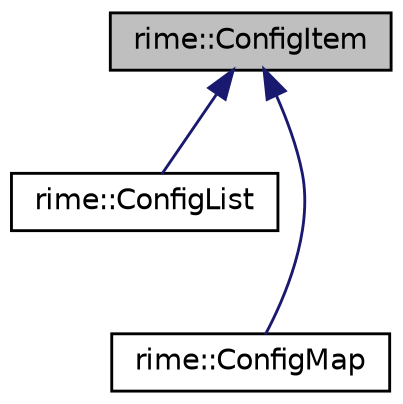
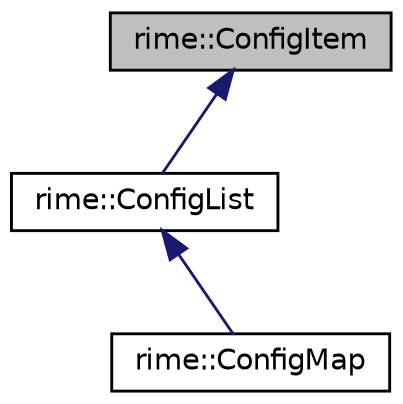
  digraph {
    node [color=black fillcolor=white fontname=Helvetica fontsize=10 shape=record style=filled]
    edge [color=midnightblue dir=back fontname=Helvetica fontsize=10 labelfontname=Helvetica labelfontsize=10 style=solid]
    n1 [fillcolor=grey75 fontcolor=black height=0.2 label="rime::ConfigItem" width=0.4]
    n2 [height=0.2 label="rime::ConfigList" width=0.4]
    n3 [height=0.2 label="rime::ConfigMap" width=0.4]
    n1 -> n2
-   n1 -> n3
+   n2 -> n3
  }
